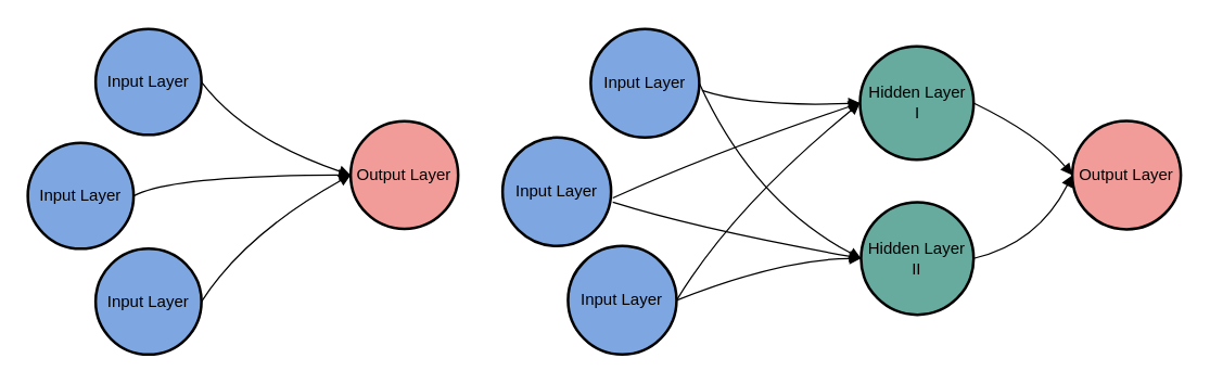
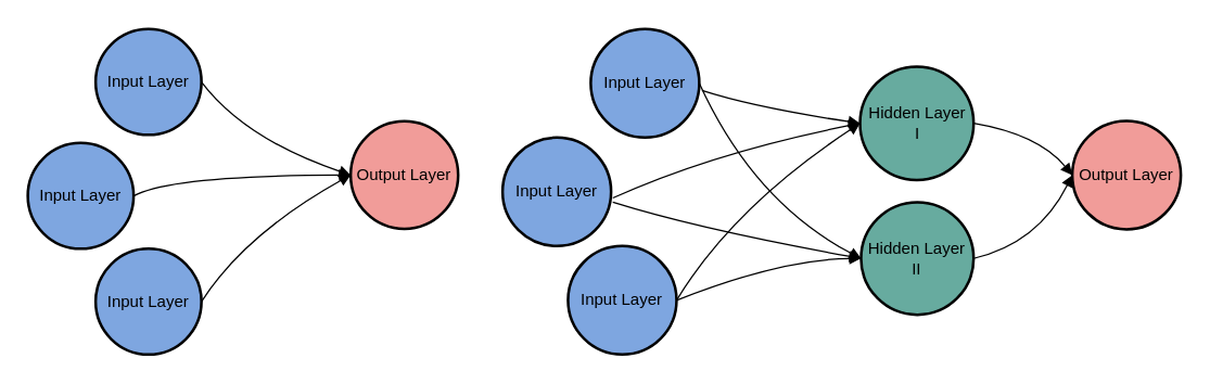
  <mxCell id="0" />
  <mxCell id="1" parent="0" />
  <mxCell id="2" value="Input Layer" style="ellipse;aspect=fixed;strokeWidth=2;whiteSpace=wrap;fillColor=#7EA6E0;" parent="1" vertex="1"><mxGeometry x="435" y="20.88" width="80" height="80" as="geometry" /></mxCell>
- <mxCell id="3" value="Hidden Layer&#10;I" style="ellipse;aspect=fixed;strokeWidth=2;whiteSpace=wrap;fillColor=#67AB9F;" parent="1" vertex="1"><mxGeometry x="633.5" y="33.51" width="83.75" height="83.75" as="geometry" /></mxCell>
+ <mxCell id="3" value="Hidden Layer&#10;I" style="ellipse;aspect=fixed;strokeWidth=2;whiteSpace=wrap;fillColor=#67AB9F;" parent="1" vertex="1"><mxGeometry x="633.5" y="48.51" width="83.75" height="83.75" as="geometry" /></mxCell>
  <mxCell id="4" value="Hidden Layer II" style="ellipse;aspect=fixed;strokeWidth=2;whiteSpace=wrap;fillColor=#67AB9F;" parent="1" vertex="1"><mxGeometry x="634.25" y="148.51" width="83" height="83" as="geometry" /></mxCell>
  <mxCell id="5" value="Output Layer" style="ellipse;aspect=fixed;strokeWidth=2;whiteSpace=wrap;fillColor=#F19C99;" parent="1" vertex="1"><mxGeometry x="790" y="88.51" width="80" height="80" as="geometry" /></mxCell>
  <mxCell id="6" value="" style="curved=1;startArrow=none;endArrow=block;entryX=0;entryY=0.5;exitX=1.025;exitY=0.566;exitDx=0;exitDy=0;exitPerimeter=0;" parent="1" source="2" target="3" edge="1"><mxGeometry relative="1" as="geometry"><Array as="points"><mxPoint x="555" y="78.51" /></Array><mxPoint x="435" y="18.51" as="sourcePoint" /></mxGeometry></mxCell>
  <mxCell id="7" value="" style="curved=1;startArrow=none;endArrow=block;entryX=0;entryY=0.5;exitX=1;exitY=0.5;exitDx=0;exitDy=0;" parent="1" source="2" target="4" edge="1"><mxGeometry relative="1" as="geometry"><Array as="points"><mxPoint x="555" y="148.51" /></Array><mxPoint x="497" y="48.51" as="sourcePoint" /></mxGeometry></mxCell>
  <mxCell id="8" value="" style="curved=1;startArrow=none;endArrow=block;exitX=1;exitY=0.5;entryX=0;entryY=0.5;" parent="1" source="3" target="5" edge="1"><mxGeometry relative="1" as="geometry"><Array as="points"><mxPoint x="765" y="98.51" /></Array></mxGeometry></mxCell>
  <mxCell id="9" value="" style="curved=1;startArrow=none;endArrow=block;entryX=0;entryY=0.5;entryDx=0;entryDy=0;exitX=1;exitY=0.5;exitDx=0;exitDy=0;" parent="1" source="4" target="5" edge="1"><mxGeometry relative="1" as="geometry"><Array as="points"><mxPoint x="765" y="178.51" /></Array><mxPoint x="665" y="428.51" as="sourcePoint" /></mxGeometry></mxCell>
  <mxCell id="10" value="Input Layer" style="ellipse;aspect=fixed;strokeWidth=2;whiteSpace=wrap;fillColor=#7EA6E0;direction=south;" parent="1" vertex="1"><mxGeometry x="370" y="100.88" width="80" height="80" as="geometry" /></mxCell>
  <mxCell id="11" value="Input Layer" style="ellipse;aspect=fixed;strokeWidth=2;whiteSpace=wrap;fillColor=#7EA6E0;" parent="1" vertex="1"><mxGeometry x="418.25" y="180.88" width="80" height="80" as="geometry" /></mxCell>
  <mxCell id="12" value="" style="curved=1;startArrow=none;endArrow=block;entryX=0;entryY=0.5;entryDx=0;entryDy=0;exitX=1;exitY=0.5;exitDx=0;exitDy=0;" parent="1" source="11" target="3" edge="1"><mxGeometry relative="1" as="geometry"><Array as="points"><mxPoint x="540" y="152" /></Array><mxPoint x="345" y="318.51" as="sourcePoint" /><mxPoint x="415" y="301.51" as="targetPoint" /></mxGeometry></mxCell>
  <mxCell id="13" value="" style="curved=1;startArrow=none;endArrow=block;entryX=0;entryY=0.5;entryDx=0;entryDy=0;exitX=0.557;exitY=-0.016;exitDx=0;exitDy=0;exitPerimeter=0;" parent="1" source="10" target="3" edge="1"><mxGeometry relative="1" as="geometry"><Array as="points"><mxPoint x="525" y="112" /></Array><mxPoint x="435" y="128.51" as="sourcePoint" /><mxPoint x="425" y="311.51" as="targetPoint" /></mxGeometry></mxCell>
  <mxCell id="14" value="" style="curved=1;startArrow=none;endArrow=block;exitX=0.596;exitY=-0.016;exitDx=0;exitDy=0;entryX=0;entryY=0.5;entryDx=0;entryDy=0;exitPerimeter=0;" parent="1" source="10" target="4" edge="1"><mxGeometry relative="1" as="geometry"><Array as="points"><mxPoint x="515" y="168.51" /></Array><mxPoint x="295" y="201.51" as="sourcePoint" /><mxPoint x="415" y="301.51" as="targetPoint" /></mxGeometry></mxCell>
  <mxCell id="15" value="" style="curved=1;startArrow=none;endArrow=block;exitX=1;exitY=0.5;exitDx=0;exitDy=0;entryX=0;entryY=0.5;entryDx=0;entryDy=0;" parent="1" source="11" target="4" edge="1"><mxGeometry relative="1" as="geometry"><Array as="points"><mxPoint x="575" y="190.51" /></Array><mxPoint x="305" y="211.51" as="sourcePoint" /><mxPoint x="455" y="301.51" as="targetPoint" /></mxGeometry></mxCell>
  <mxCell id="16" value="Output Layer" style="ellipse;aspect=fixed;strokeWidth=2;whiteSpace=wrap;fillColor=#F19C99;" parent="1" vertex="1"><mxGeometry x="258" y="88.88" width="79.25" height="79.25" as="geometry" /></mxCell>
  <mxCell id="17" value="" style="curved=1;startArrow=none;endArrow=block;exitX=1;exitY=0.5;entryX=0;entryY=0.5;exitDx=0;exitDy=0;" parent="1" source="22" target="16" edge="1"><mxGeometry relative="1" as="geometry"><Array as="points"><mxPoint x="180" y="102" /></Array><mxPoint x="2.88" y="27.88" as="sourcePoint" /></mxGeometry></mxCell>
  <mxCell id="18" value="Input Layer" style="ellipse;aspect=fixed;strokeWidth=2;whiteSpace=wrap;fillColor=#7EA6E0;" parent="1" vertex="1"><mxGeometry x="20" y="104.88" width="78" height="78" as="geometry" /></mxCell>
  <mxCell id="19" value="" style="curved=1;startArrow=none;endArrow=block;exitX=1;exitY=0.5;exitDx=0;exitDy=0;entryX=0;entryY=0.5;entryDx=0;entryDy=0;" parent="1" source="21" target="16" edge="1"><mxGeometry relative="1" as="geometry"><Array as="points"><mxPoint x="180" y="172" /></Array><mxPoint x="-29.12" y="284" as="sourcePoint" /><mxPoint x="284.88" y="148.88" as="targetPoint" /></mxGeometry></mxCell>
  <mxCell id="20" value="" style="curved=1;startArrow=none;endArrow=block;exitX=1;exitY=0.5;exitDx=0;exitDy=0;entryX=0;entryY=0.5;entryDx=0;entryDy=0;" parent="1" source="18" target="16" edge="1"><mxGeometry relative="1" as="geometry"><Array as="points"><mxPoint x="124.88" y="128.88" /></Array><mxPoint x="-295.12" y="256.38" as="sourcePoint" /><mxPoint x="224.88" y="158.88" as="targetPoint" /></mxGeometry></mxCell>
  <mxCell id="21" value="Input Layer" style="ellipse;aspect=fixed;strokeWidth=2;whiteSpace=wrap;fillColor=#7EA6E0;" parent="1" vertex="1"><mxGeometry x="70" y="182.88" width="78" height="78" as="geometry" /></mxCell>
  <mxCell id="22" value="Input Layer" style="ellipse;aspect=fixed;strokeWidth=2;whiteSpace=wrap;fillColor=#7EA6E0;" parent="1" vertex="1"><mxGeometry x="70" y="20.88" width="78" height="78" as="geometry" /></mxCell>
